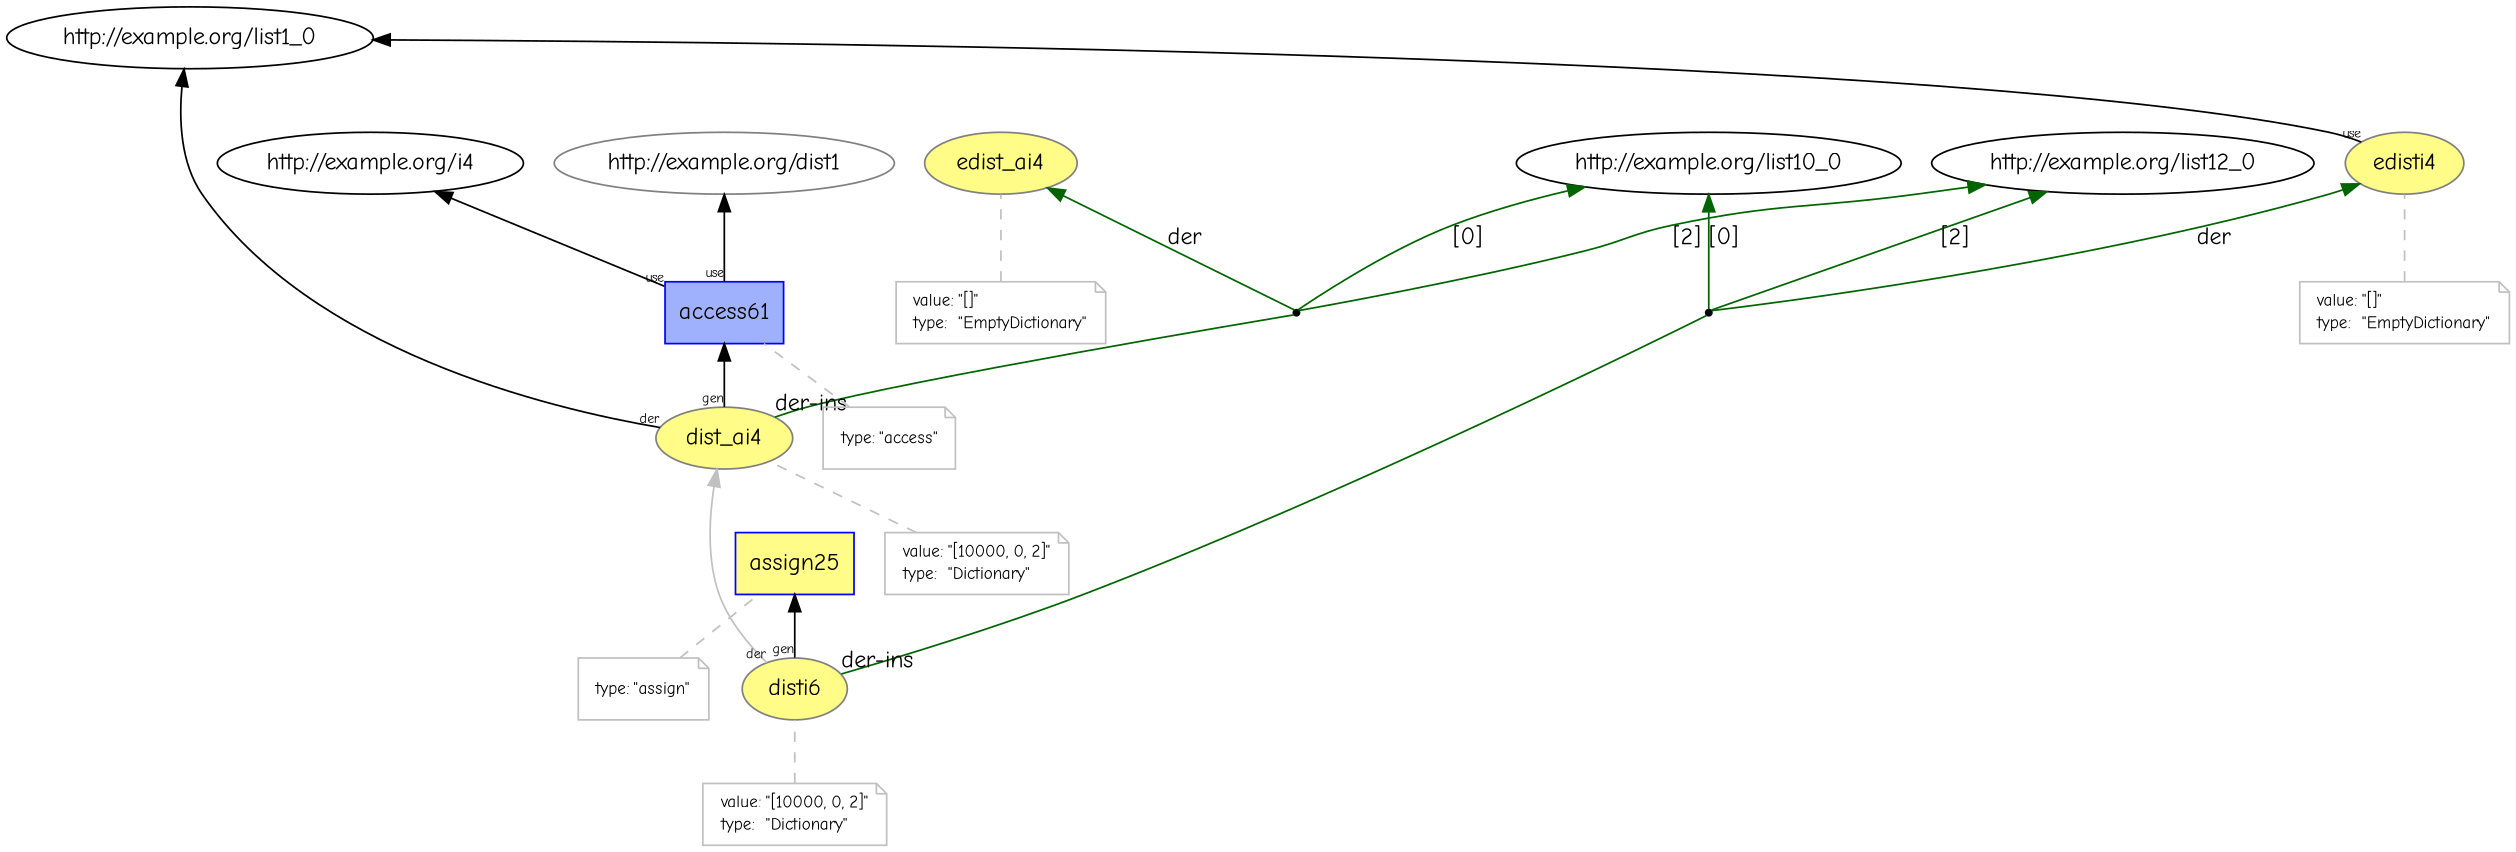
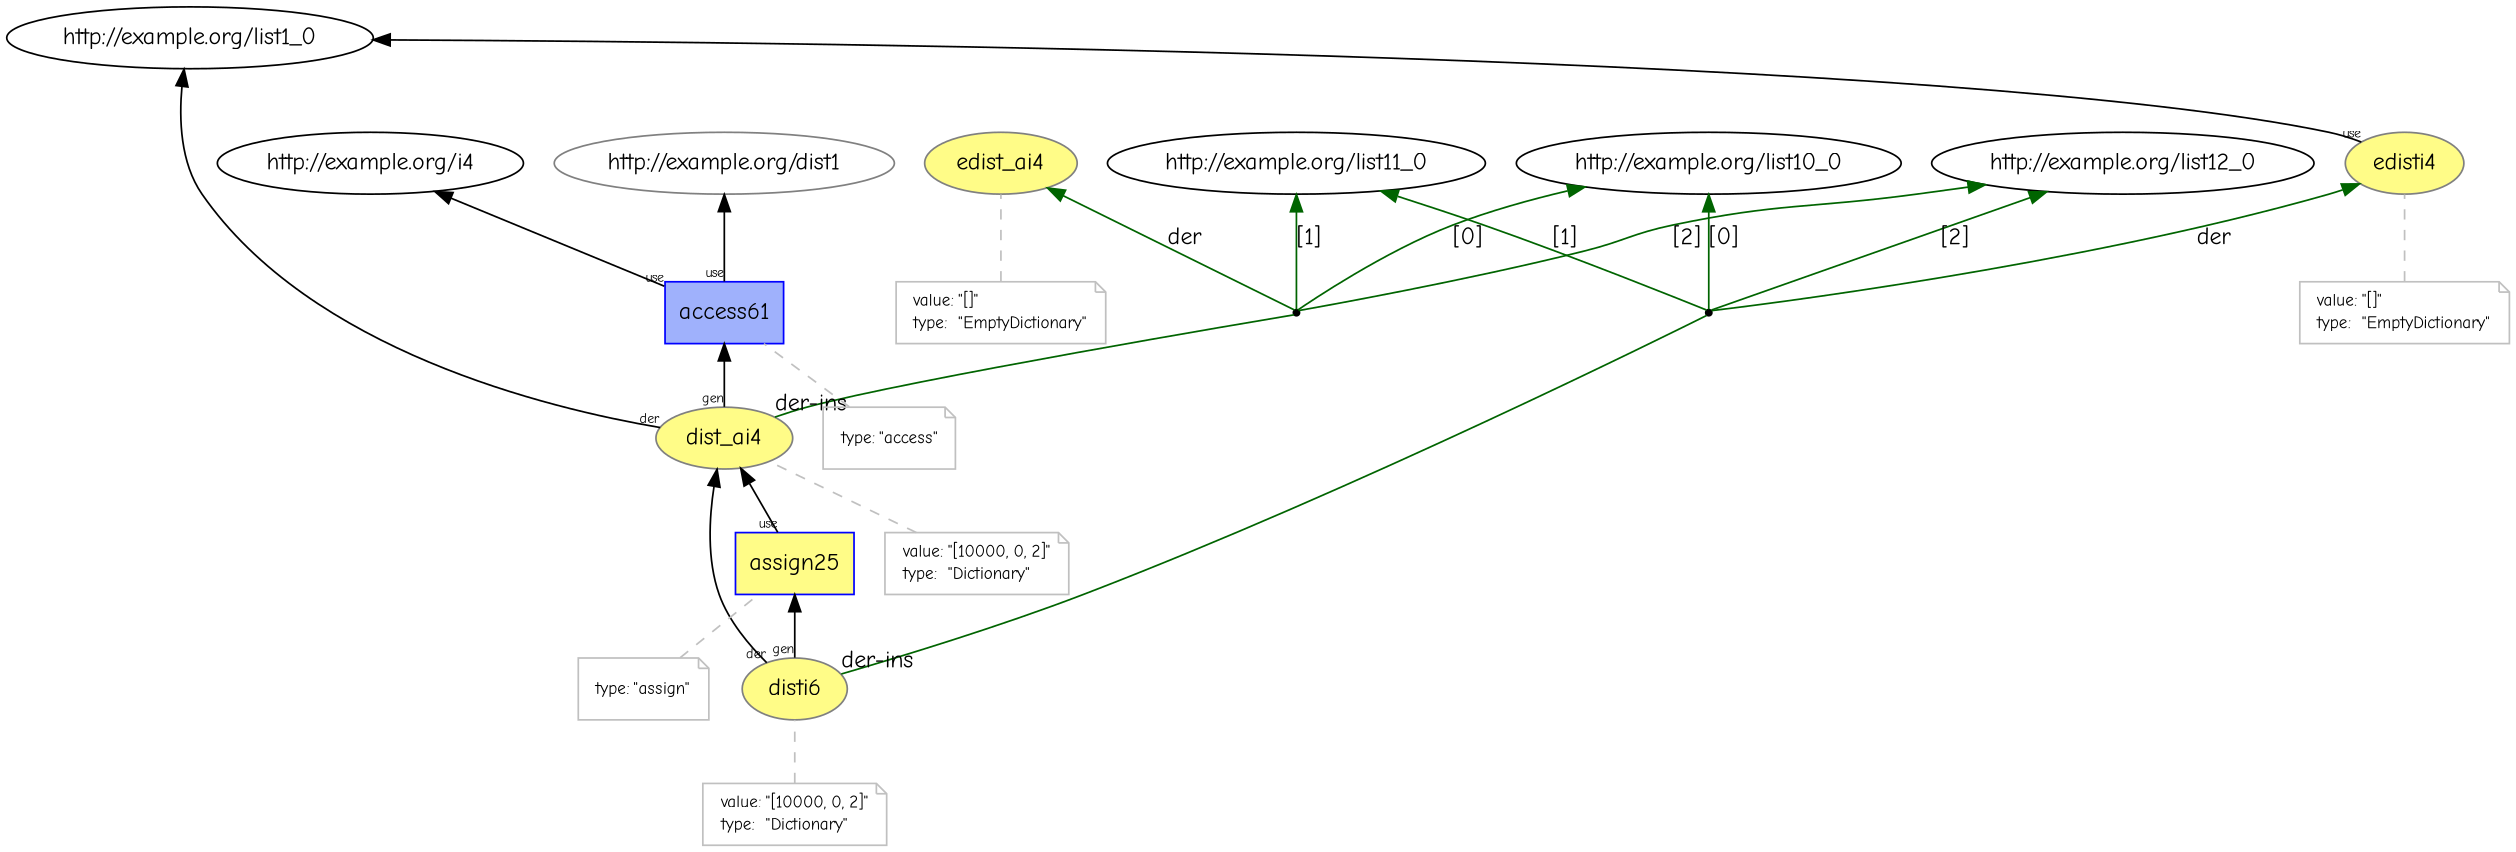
  digraph {
    fontname="Comic Neue"
    rankdir=BT
    node [fontname="Comic Neue"]
    edge [color=darkgreen fontname="Comic Neue" labelangle=60.0 labeldistance=1.5 labelfontsize=8 rotation=20]
    n1 [color="#808080" fillcolor="#FFFC87" label=edist_ai4 style=filled]
    n2 [color=gray fontcolor=black fontsize=10 label=<<TABLE cellpadding="0" border="0"> 	<TR> 	    <TD align="left">value:</TD> 	    <TD align="left">&quot;[]&quot;</TD> 	</TR> 	<TR> 	    <TD align="left">type:</TD> 	    <TD align="left">&quot;EmptyDictionary&quot;</TD> 	</TR> </TABLE>> shape=note]
    n3 [color="#808080" fillcolor="#FFFC87" label=dist_ai4 style=filled]
    bn0 [shape=point]
    n5 [color="#0000FF" fillcolor="#9FB1FC" label=access61 shape=polygon sides=4 style=filled]
    "http://example.org/list1_0"
    "http://example.org/list10_0"
+   "http://example.org/list11_0"
    "http://example.org/list12_0"
    "http://example.org/dist1" [color="#808080"]
    "http://example.org/i4"
    n12 [color=gray fontcolor=black fontsize=10 label=<<TABLE cellpadding="0" border="0"> 	<TR> 	    <TD align="left">value:</TD> 	    <TD align="left">&quot;[10000, 0, 2]&quot;</TD> 	</TR> 	<TR> 	    <TD align="left">type:</TD> 	    <TD align="left">&quot;Dictionary&quot;</TD> 	</TR> </TABLE>> shape=note]
    n13 [color=gray fontcolor=black fontsize=10 label=<<TABLE cellpadding="0" border="0"> 	<TR> 	    <TD align="left">type:</TD> 	    <TD align="left">&quot;access&quot;</TD> 	</TR> </TABLE>> shape=note]
    n14 [color="#808080" fillcolor="#FFFC87" label=edisti4 style=filled]
    n15 [color=gray fontcolor=black fontsize=10 label=<<TABLE cellpadding="0" border="0"> 	<TR> 	    <TD align="left">value:</TD> 	    <TD align="left">&quot;[]&quot;</TD> 	</TR> 	<TR> 	    <TD align="left">type:</TD> 	    <TD align="left">&quot;EmptyDictionary&quot;</TD> 	</TR> </TABLE>> shape=note]
    n16 [color="#808080" fillcolor="#FFFC87" label=disti6 style=filled]
    bn1 [shape=point]
    n18 [color="#0000FF" fillcolor="#FFFC87" label=assign25 shape=polygon sides=4 style=filled]
    n19 [color=gray fontcolor=black fontsize=10 label=<<TABLE cellpadding="0" border="0"> 	<TR> 	    <TD align="left">value:</TD> 	    <TD align="left">&quot;[10000, 0, 2]&quot;</TD> 	</TR> 	<TR> 	    <TD align="left">type:</TD> 	    <TD align="left">&quot;Dictionary&quot;</TD> 	</TR> </TABLE>> shape=note]
    n20 [color=gray fontcolor=black fontsize=10 label=<<TABLE cellpadding="0" border="0"> 	<TR> 	    <TD align="left">type:</TD> 	    <TD align="left">&quot;assign&quot;</TD> 	</TR> </TABLE>> shape=note]
    n2 -> n1 [arrowhead=none color=gray style=dashed labelangle="" labeldistance="" labelfontsize="" rotation=""]
    n3 -> bn0 [arrowhead=none taillabel="der-ins" labelangle="" labeldistance="" labelfontsize="" rotation=""]
    n3 -> n5 [taillabel=gen color=""]
    n3 -> "http://example.org/list1_0" [taillabel=der color=""]
    bn0 -> n1 [label=der]
    bn0 -> "http://example.org/list10_0" [label="[0]"]
+   bn0 -> "http://example.org/list11_0" [label="[1]"]
    bn0 -> "http://example.org/list12_0" [label="[2]"]
    n5 -> "http://example.org/dist1" [taillabel=use color=""]
    n5 -> "http://example.org/i4" [taillabel=use color=""]
    n12 -> n3 [arrowhead=none color=gray style=dashed labelangle="" labeldistance="" labelfontsize="" rotation=""]
    n13 -> n5 [arrowhead=none color=gray style=dashed labelangle="" labeldistance="" labelfontsize="" rotation=""]
    n14 -> "http://example.org/list1_0" [taillabel=use color=""]
    n15 -> n14 [arrowhead=none color=gray style=dashed labelangle="" labeldistance="" labelfontsize="" rotation=""]
-   n16 -> n3 [taillabel=der color=gray]
+   n16 -> n3 [taillabel=der color=""]
    n16 -> bn1 [arrowhead=none taillabel="der-ins" labelangle="" labeldistance="" labelfontsize="" rotation=""]
    n16 -> n18 [taillabel=gen color=""]
    bn1 -> "http://example.org/list10_0" [label="[0]"]
+   bn1 -> "http://example.org/list11_0" [label="[1]"]
    bn1 -> "http://example.org/list12_0" [label="[2]"]
    bn1 -> n14 [label=der]
+   n18 -> n3 [taillabel=use color=""]
    n19 -> n16 [arrowhead=none color=gray style=dashed labelangle="" labeldistance="" labelfontsize="" rotation=""]
    n20 -> n18 [arrowhead=none color=gray style=dashed labelangle="" labeldistance="" labelfontsize="" rotation=""]
  }
